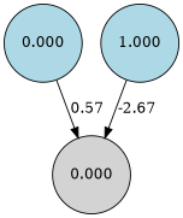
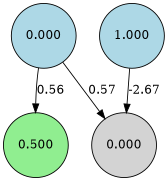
  digraph {
    rankdir=TB
    node [fillcolor=lightblue shape=circle style=filled]
    n1 [label=0.000]
+   n2 [fillcolor=lightgreen label=0.500]
    n3 [fillcolor=lightgray label=0.000]
    n4 [label=1.000]
+   n1 -> n2 [label=0.56]
    n1 -> n3 [label=0.57]
    n4 -> n3 [label=-2.67]
  }
